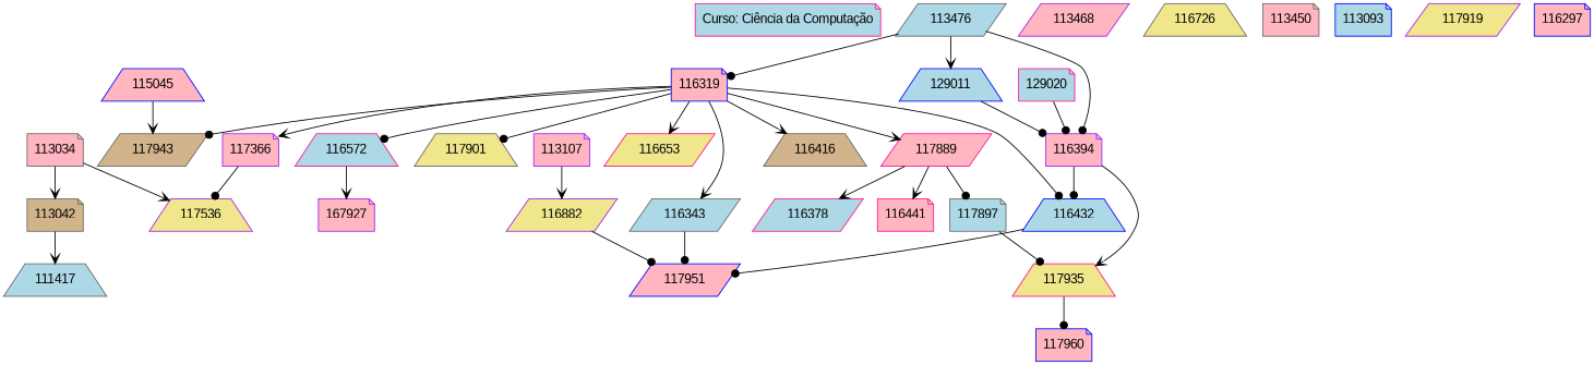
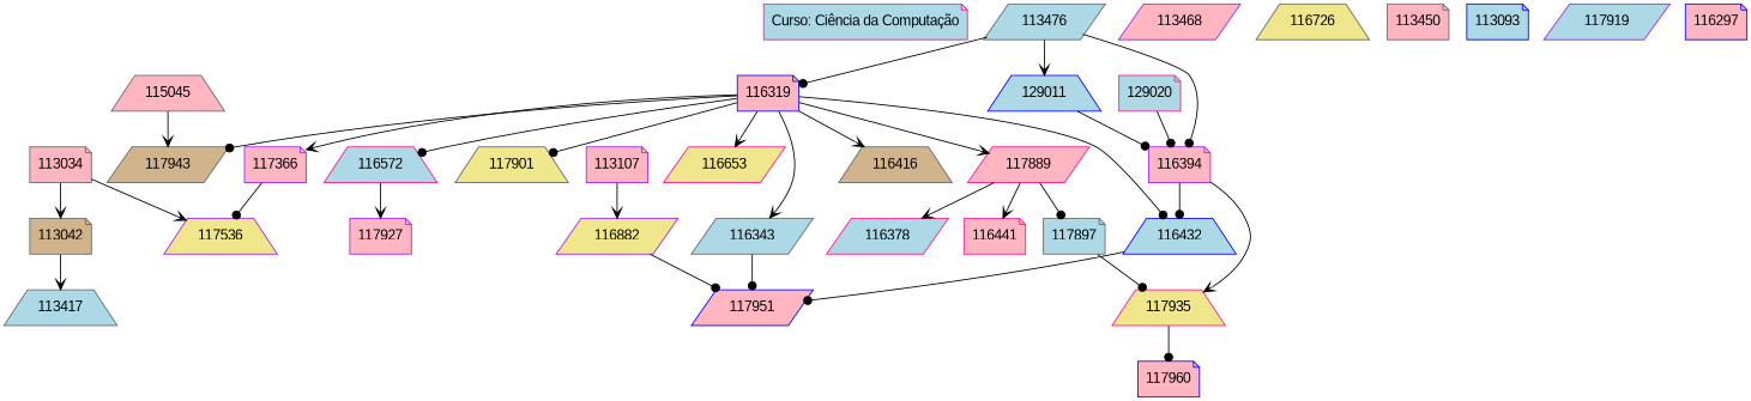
  digraph {
    fontname="Liberation Sans"
    node [color=gray40 fillcolor=lightpink fontname="Liberation Sans" shape=note style=filled]
    edge [arrowhead=dot fontname="Liberation Sans"]
    n1 [color=deeppink fillcolor=lightblue label="Curso: Ciência da Computação"]
    113042 [fillcolor=tan]
    113034
    117536 [color=purple fillcolor=khaki shape=trapezium]
-   113417 [fillcolor=lightblue shape=trapezium label=111417]
-   115045 [color=blue shape=trapezium]
+   113417 [fillcolor=lightblue shape=trapezium]
+   115045 [shape=trapezium]
    117943 [fillcolor=tan shape=parallelogram]
    113468 [color=purple shape=parallelogram]
    113476 [fillcolor=lightblue shape=parallelogram]
    129011 [color=blue fillcolor=lightblue shape=trapezium]
    116319 [color=blue]
    116394 [color=purple]
    129020 [color=deeppink fillcolor=lightblue]
    117889 [color=deeppink shape=parallelogram]
    117366 [color=purple]
    117901 [fillcolor=khaki shape=trapezium]
    116572 [color=deeppink fillcolor=lightblue shape=trapezium]
    116343 [fillcolor=lightblue shape=parallelogram]
    116653 [color=deeppink fillcolor=khaki shape=parallelogram]
    116432 [color=blue fillcolor=lightblue shape=trapezium]
    116416 [fillcolor=tan shape=trapezium]
    117935 [color=deeppink fillcolor=khaki shape=trapezium]
    117897 [fillcolor=lightblue]
    116441 [color=deeppink]
    116378 [color=deeppink fillcolor=lightblue shape=parallelogram]
-   117927 [color=purple label=167927]
+   117927 [color=purple]
    117951 [color=blue shape=parallelogram]
    116726 [fillcolor=khaki shape=trapezium]
    113450
    117960 [color=blue]
    113093 [color=blue fillcolor=lightblue]
    113107 [color=purple]
    116882 [color=purple fillcolor=khaki shape=parallelogram]
-   117919 [color=purple fillcolor=khaki shape=parallelogram]
+   117919 [color=purple fillcolor=lightblue shape=parallelogram]
    116297 [color=blue]
    113042 -> 113417 [arrowhead=vee]
    113034 -> 113042 [arrowhead=vee]
    113034 -> 117536 [arrowhead=vee]
    115045 -> 117943 [arrowhead=vee]
    113476 -> 129011 [arrowhead=vee]
    113476 -> 116319
    113476 -> 116394
    129011 -> 116394
    116319 -> 117943
    116319 -> 117889 [arrowhead=vee]
    116319 -> 117366 [arrowhead=vee]
    116319 -> 117901
    116319 -> 116572
    116319 -> 116343 [arrowhead=vee]
    116319 -> 116653 [arrowhead=vee]
    116319 -> 116432
    116319 -> 116416 [arrowhead=vee]
    116394 -> 116432
    116394 -> 117935 [arrowhead=vee]
    129020 -> 116394
    117889 -> 117897
    117889 -> 116441 [arrowhead=vee]
    117889 -> 116378 [arrowhead=vee]
    117366 -> 117536
    116572 -> 117927 [arrowhead=vee]
    116343 -> 117951
    116432 -> 117951
    117935 -> 117960
    117897 -> 117935
    113107 -> 116882 [arrowhead=vee]
    116882 -> 117951
  }
